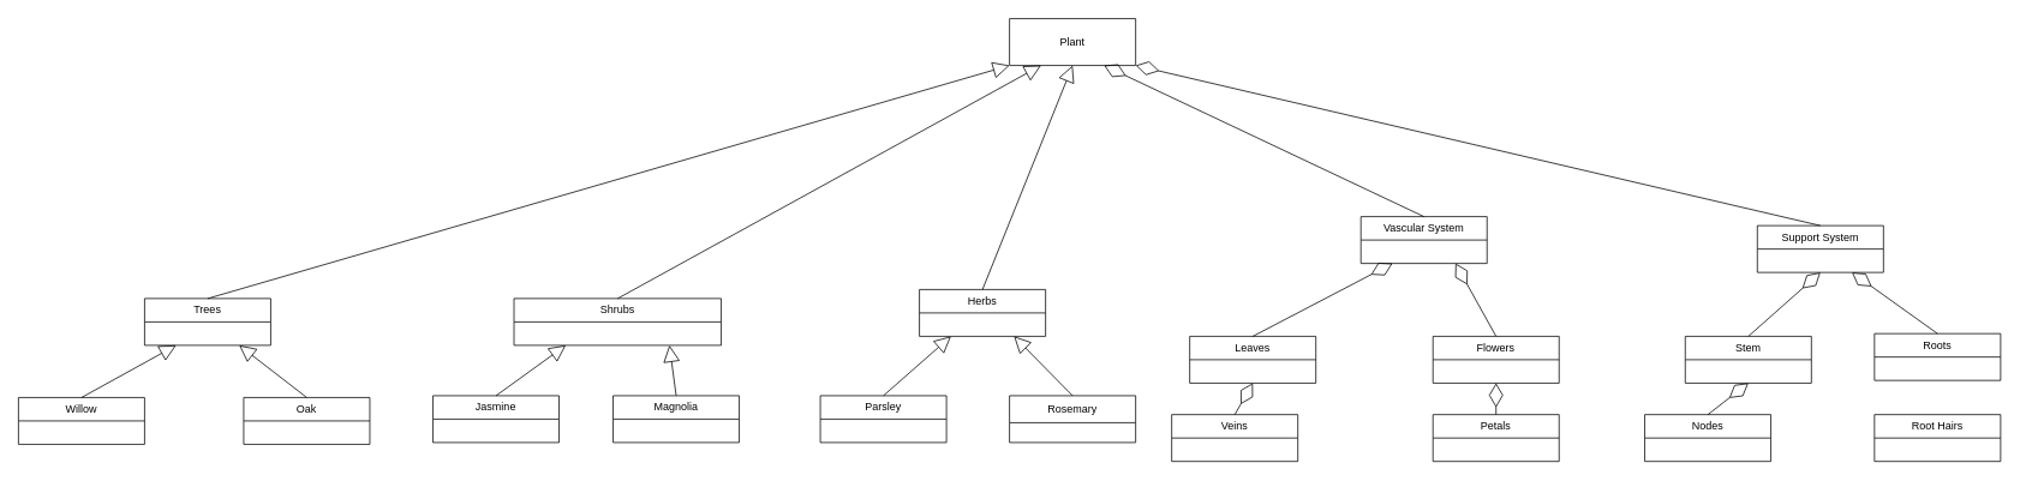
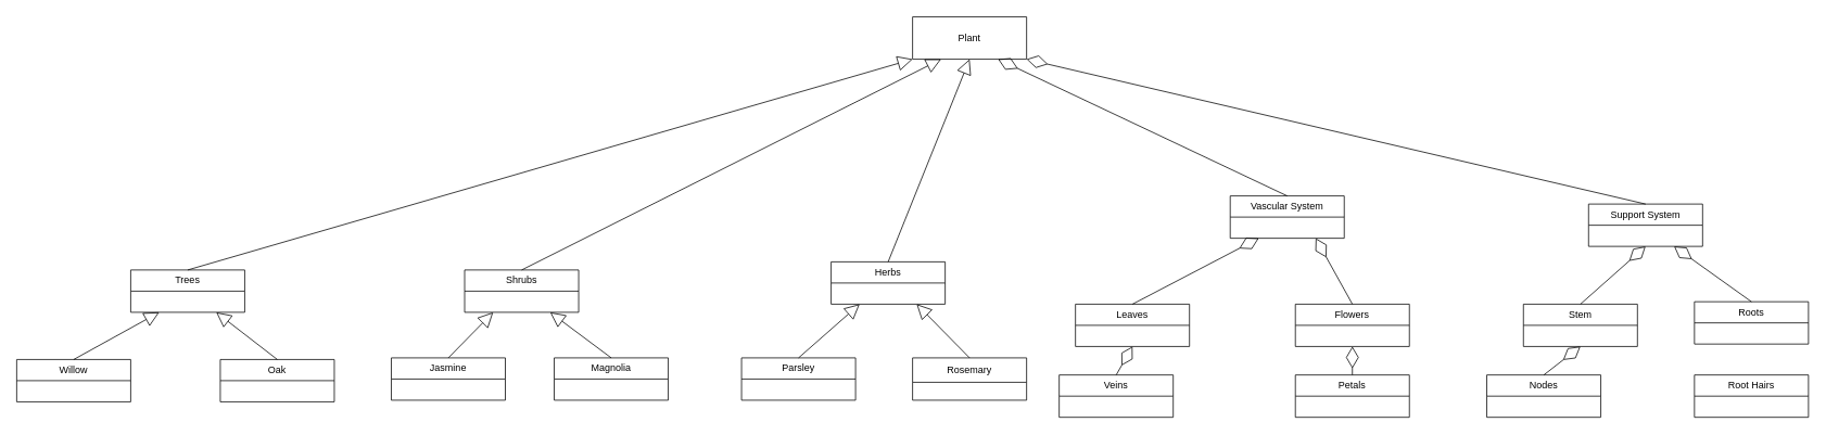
  <mxCell id="0" />
  <mxCell id="1" parent="0" />
  <mxCell id="2" value="Plant" style="swimlane;fontStyle=0;childLayout=stackLayout;horizontal=1;startSize=52;fillColor=none;horizontalStack=0;resizeParent=1;resizeParentMax=0;resizeLast=0;collapsible=1;marginBottom=0;whiteSpace=wrap;html=1;" vertex="1" parent="1"><mxGeometry x="1120" y="20" width="140" height="52" as="geometry" /></mxCell>
  <mxCell id="3" value="Trees" style="swimlane;fontStyle=0;childLayout=stackLayout;horizontal=1;startSize=26;fillColor=none;horizontalStack=0;resizeParent=1;resizeParentMax=0;resizeLast=0;collapsible=1;marginBottom=0;whiteSpace=wrap;html=1;" vertex="1" parent="1"><mxGeometry x="160" y="331" width="140" height="52" as="geometry" /></mxCell>
  <mxCell id="4" value="Willow" style="swimlane;fontStyle=0;childLayout=stackLayout;horizontal=1;startSize=26;fillColor=none;horizontalStack=0;resizeParent=1;resizeParentMax=0;resizeLast=0;collapsible=1;marginBottom=0;whiteSpace=wrap;html=1;" vertex="1" parent="1"><mxGeometry x="20" y="441" width="140" height="52" as="geometry" /></mxCell>
  <mxCell id="5" value="Herbs" style="swimlane;fontStyle=0;childLayout=stackLayout;horizontal=1;startSize=26;fillColor=none;horizontalStack=0;resizeParent=1;resizeParentMax=0;resizeLast=0;collapsible=1;marginBottom=0;whiteSpace=wrap;html=1;" vertex="1" parent="1"><mxGeometry x="1020" y="321" width="140" height="52" as="geometry" /></mxCell>
- <mxCell id="6" value="Shrubs" style="swimlane;fontStyle=0;childLayout=stackLayout;horizontal=1;startSize=26;fillColor=none;horizontalStack=0;resizeParent=1;resizeParentMax=0;resizeLast=0;collapsible=1;marginBottom=0;whiteSpace=wrap;html=1;" vertex="1" parent="1"><mxGeometry x="570" y="331" width="230" height="52" as="geometry" /></mxCell>
+ <mxCell id="6" value="Shrubs" style="swimlane;fontStyle=0;childLayout=stackLayout;horizontal=1;startSize=26;fillColor=none;horizontalStack=0;resizeParent=1;resizeParentMax=0;resizeLast=0;collapsible=1;marginBottom=0;whiteSpace=wrap;html=1;" vertex="1" parent="1"><mxGeometry x="570" y="331" width="140" height="52" as="geometry" /></mxCell>
  <mxCell id="7" value="Jasmine" style="swimlane;fontStyle=0;childLayout=stackLayout;horizontal=1;startSize=26;fillColor=none;horizontalStack=0;resizeParent=1;resizeParentMax=0;resizeLast=0;collapsible=1;marginBottom=0;whiteSpace=wrap;html=1;" vertex="1" parent="1"><mxGeometry x="480" y="439" width="140" height="52" as="geometry" /></mxCell>
  <mxCell id="8" value="Parsley" style="swimlane;fontStyle=0;childLayout=stackLayout;horizontal=1;startSize=26;fillColor=none;horizontalStack=0;resizeParent=1;resizeParentMax=0;resizeLast=0;collapsible=1;marginBottom=0;whiteSpace=wrap;html=1;" vertex="1" parent="1"><mxGeometry x="910" y="439" width="140" height="52" as="geometry" /></mxCell>
  <mxCell id="9" value="Rosemary" style="swimlane;fontStyle=0;childLayout=stackLayout;horizontal=1;startSize=30;fillColor=none;horizontalStack=0;resizeParent=1;resizeParentMax=0;resizeLast=0;collapsible=1;marginBottom=0;whiteSpace=wrap;html=1;" vertex="1" parent="1"><mxGeometry x="1120" y="439" width="140" height="52" as="geometry" /></mxCell>
  <mxCell id="10" value="Oak" style="swimlane;fontStyle=0;childLayout=stackLayout;horizontal=1;startSize=26;fillColor=none;horizontalStack=0;resizeParent=1;resizeParentMax=0;resizeLast=0;collapsible=1;marginBottom=0;whiteSpace=wrap;html=1;" vertex="1" parent="1"><mxGeometry x="270" y="441" width="140" height="52" as="geometry" /></mxCell>
  <mxCell id="11" value="Magnolia" style="swimlane;fontStyle=0;childLayout=stackLayout;horizontal=1;startSize=26;fillColor=none;horizontalStack=0;resizeParent=1;resizeParentMax=0;resizeLast=0;collapsible=1;marginBottom=0;whiteSpace=wrap;html=1;" vertex="1" parent="1"><mxGeometry x="680" y="439" width="140" height="52" as="geometry" /></mxCell>
  <mxCell id="12" value="" style="endArrow=block;endSize=16;endFill=0;html=1;rounded=0;entryX=0.25;entryY=1;entryDx=0;entryDy=0;exitX=0.5;exitY=0;exitDx=0;exitDy=0;" edge="1" parent="1" source="4" target="3"><mxGeometry width="160" relative="1" as="geometry"><mxPoint x="70" y="601" as="sourcePoint" /><mxPoint x="230" y="601" as="targetPoint" /></mxGeometry></mxCell>
  <mxCell id="13" value="" style="endArrow=block;endSize=16;endFill=0;html=1;rounded=0;entryX=0.75;entryY=1;entryDx=0;entryDy=0;exitX=0.5;exitY=0;exitDx=0;exitDy=0;" edge="1" parent="1" source="10" target="3"><mxGeometry width="160" relative="1" as="geometry"><mxPoint x="210" y="611" as="sourcePoint" /><mxPoint x="350" y="553" as="targetPoint" /></mxGeometry></mxCell>
  <mxCell id="14" value="" style="endArrow=block;endSize=16;endFill=0;html=1;rounded=0;entryX=0.25;entryY=1;entryDx=0;entryDy=0;exitX=0.5;exitY=0;exitDx=0;exitDy=0;" edge="1" parent="1" source="7" target="6"><mxGeometry width="160" relative="1" as="geometry"><mxPoint x="400" y="341" as="sourcePoint" /><mxPoint x="540" y="283" as="targetPoint" /></mxGeometry></mxCell>
  <mxCell id="15" value="" style="endArrow=block;endSize=16;endFill=0;html=1;rounded=0;entryX=0.75;entryY=1;entryDx=0;entryDy=0;exitX=0.5;exitY=0;exitDx=0;exitDy=0;" edge="1" parent="1" source="11" target="6"><mxGeometry width="160" relative="1" as="geometry"><mxPoint x="740" y="381" as="sourcePoint" /><mxPoint x="880" y="323" as="targetPoint" /></mxGeometry></mxCell>
  <mxCell id="16" value="" style="endArrow=block;endSize=16;endFill=0;html=1;rounded=0;entryX=0;entryY=1;entryDx=0;entryDy=0;exitX=0.5;exitY=0;exitDx=0;exitDy=0;" edge="1" parent="1" source="3" target="2"><mxGeometry width="160" relative="1" as="geometry"><mxPoint x="420" y="420" as="sourcePoint" /><mxPoint x="560" y="362" as="targetPoint" /></mxGeometry></mxCell>
  <mxCell id="17" value="" style="endArrow=block;endSize=16;endFill=0;html=1;rounded=0;entryX=0.25;entryY=1;entryDx=0;entryDy=0;exitX=0.5;exitY=0;exitDx=0;exitDy=0;" edge="1" parent="1" source="6" target="2"><mxGeometry width="160" relative="1" as="geometry"><mxPoint x="590" y="430" as="sourcePoint" /><mxPoint x="730" y="372" as="targetPoint" /></mxGeometry></mxCell>
  <mxCell id="18" value="" style="endArrow=block;endSize=16;endFill=0;html=1;rounded=0;entryX=0.5;entryY=1;entryDx=0;entryDy=0;exitX=0.5;exitY=0;exitDx=0;exitDy=0;" edge="1" parent="1" source="5" target="2"><mxGeometry width="160" relative="1" as="geometry"><mxPoint x="720" y="420" as="sourcePoint" /><mxPoint x="860" y="362" as="targetPoint" /></mxGeometry></mxCell>
  <mxCell id="19" value="" style="endArrow=block;endSize=16;endFill=0;html=1;rounded=0;exitX=0.5;exitY=0;exitDx=0;exitDy=0;entryX=0.25;entryY=1;entryDx=0;entryDy=0;" edge="1" parent="1" source="8" target="5"><mxGeometry width="160" relative="1" as="geometry"><mxPoint x="950" y="391" as="sourcePoint" /><mxPoint x="1040" y="391" as="targetPoint" /></mxGeometry></mxCell>
  <mxCell id="20" value="" style="endArrow=block;endSize=16;endFill=0;html=1;rounded=0;entryX=0.75;entryY=1;entryDx=0;entryDy=0;exitX=0.5;exitY=0;exitDx=0;exitDy=0;" edge="1" parent="1" source="9" target="5"><mxGeometry width="160" relative="1" as="geometry"><mxPoint x="1140" y="401" as="sourcePoint" /><mxPoint x="1280" y="343" as="targetPoint" /></mxGeometry></mxCell>
  <mxCell id="21" value="Vascular System" style="swimlane;fontStyle=0;childLayout=stackLayout;horizontal=1;startSize=26;fillColor=none;horizontalStack=0;resizeParent=1;resizeParentMax=0;resizeLast=0;collapsible=1;marginBottom=0;whiteSpace=wrap;html=1;" vertex="1" parent="1"><mxGeometry x="1510" y="240" width="140" height="52" as="geometry" /></mxCell>
  <mxCell id="22" value="Leaves" style="swimlane;fontStyle=0;childLayout=stackLayout;horizontal=1;startSize=26;fillColor=none;horizontalStack=0;resizeParent=1;resizeParentMax=0;resizeLast=0;collapsible=1;marginBottom=0;whiteSpace=wrap;html=1;" vertex="1" parent="1"><mxGeometry x="1320" y="373" width="140" height="52" as="geometry" /></mxCell>
  <mxCell id="23" value="Flowers" style="swimlane;fontStyle=0;childLayout=stackLayout;horizontal=1;startSize=26;fillColor=none;horizontalStack=0;resizeParent=1;resizeParentMax=0;resizeLast=0;collapsible=1;marginBottom=0;whiteSpace=wrap;html=1;" vertex="1" parent="1"><mxGeometry x="1590" y="373" width="140" height="52" as="geometry" /></mxCell>
  <mxCell id="24" value="Support System" style="swimlane;fontStyle=0;childLayout=stackLayout;horizontal=1;startSize=26;fillColor=none;horizontalStack=0;resizeParent=1;resizeParentMax=0;resizeLast=0;collapsible=1;marginBottom=0;whiteSpace=wrap;html=1;" vertex="1" parent="1"><mxGeometry x="1950" y="250" width="140" height="52" as="geometry" /></mxCell>
  <mxCell id="25" value="Stem" style="swimlane;fontStyle=0;childLayout=stackLayout;horizontal=1;startSize=26;fillColor=none;horizontalStack=0;resizeParent=1;resizeParentMax=0;resizeLast=0;collapsible=1;marginBottom=0;whiteSpace=wrap;html=1;" vertex="1" parent="1"><mxGeometry x="1870" y="373" width="140" height="52" as="geometry" /></mxCell>
  <mxCell id="26" value="" style="endArrow=diamondThin;endFill=0;endSize=24;html=1;rounded=0;exitX=0.5;exitY=0;exitDx=0;exitDy=0;entryX=0.75;entryY=1;entryDx=0;entryDy=0;" edge="1" parent="1" source="21" target="2"><mxGeometry width="160" relative="1" as="geometry"><mxPoint x="1440.98" y="350" as="sourcePoint" /><mxPoint x="1320" y="272" as="targetPoint" /></mxGeometry></mxCell>
  <mxCell id="27" value="" style="endArrow=diamondThin;endFill=0;endSize=24;html=1;rounded=0;exitX=0.5;exitY=0;exitDx=0;exitDy=0;entryX=0.25;entryY=1;entryDx=0;entryDy=0;" edge="1" parent="1" source="22" target="21"><mxGeometry width="160" relative="1" as="geometry"><mxPoint x="1710" y="400" as="sourcePoint" /><mxPoint x="1870" y="400" as="targetPoint" /></mxGeometry></mxCell>
  <mxCell id="28" value="" style="endArrow=diamondThin;endFill=0;endSize=24;html=1;rounded=0;exitX=0.5;exitY=0;exitDx=0;exitDy=0;entryX=0.75;entryY=1;entryDx=0;entryDy=0;" edge="1" parent="1" source="23" target="21"><mxGeometry width="160" relative="1" as="geometry"><mxPoint x="1440" y="360" as="sourcePoint" /><mxPoint x="1620" y="300" as="targetPoint" /></mxGeometry></mxCell>
  <mxCell id="29" value="" style="endArrow=diamondThin;endFill=0;endSize=24;html=1;rounded=0;exitX=0.5;exitY=0;exitDx=0;exitDy=0;entryX=0.5;entryY=1;entryDx=0;entryDy=0;" edge="1" parent="1" source="25" target="24"><mxGeometry width="160" relative="1" as="geometry"><mxPoint x="1740" y="300" as="sourcePoint" /><mxPoint x="1835" y="262" as="targetPoint" /></mxGeometry></mxCell>
  <mxCell id="30" value="" style="endArrow=diamondThin;endFill=0;endSize=24;html=1;rounded=0;exitX=0.5;exitY=0;exitDx=0;exitDy=0;entryX=1;entryY=1;entryDx=0;entryDy=0;" edge="1" parent="1" source="24" target="2"><mxGeometry width="160" relative="1" as="geometry"><mxPoint x="1820" y="290" as="sourcePoint" /><mxPoint x="1830" y="272" as="targetPoint" /><Array as="points" /></mxGeometry></mxCell>
  <mxCell id="31" value="Roots" style="swimlane;fontStyle=0;childLayout=stackLayout;horizontal=1;startSize=26;fillColor=none;horizontalStack=0;resizeParent=1;resizeParentMax=0;resizeLast=0;collapsible=1;marginBottom=0;whiteSpace=wrap;html=1;" vertex="1" parent="1"><mxGeometry x="2080" y="370" width="140" height="52" as="geometry" /></mxCell>
  <mxCell id="32" value="" style="endArrow=diamondThin;endFill=0;endSize=24;html=1;rounded=0;exitX=0.5;exitY=0;exitDx=0;exitDy=0;entryX=0.75;entryY=1;entryDx=0;entryDy=0;" edge="1" parent="1" source="31" target="24"><mxGeometry width="160" relative="1" as="geometry"><mxPoint x="2010" y="280" as="sourcePoint" /><mxPoint x="2050" y="192" as="targetPoint" /></mxGeometry></mxCell>
  <mxCell id="33" value="Root Hairs" style="swimlane;fontStyle=0;childLayout=stackLayout;horizontal=1;startSize=26;fillColor=none;horizontalStack=0;resizeParent=1;resizeParentMax=0;resizeLast=0;collapsible=1;marginBottom=0;whiteSpace=wrap;html=1;" vertex="1" parent="1"><mxGeometry x="2080" y="460" width="140" height="52" as="geometry" /></mxCell>
  <mxCell id="34" value="Veins" style="swimlane;fontStyle=0;childLayout=stackLayout;horizontal=1;startSize=26;fillColor=none;horizontalStack=0;resizeParent=1;resizeParentMax=0;resizeLast=0;collapsible=1;marginBottom=0;whiteSpace=wrap;html=1;" vertex="1" parent="1"><mxGeometry x="1300" y="460" width="140" height="52" as="geometry" /></mxCell>
  <mxCell id="35" value="Petals" style="swimlane;fontStyle=0;childLayout=stackLayout;horizontal=1;startSize=26;fillColor=none;horizontalStack=0;resizeParent=1;resizeParentMax=0;resizeLast=0;collapsible=1;marginBottom=0;whiteSpace=wrap;html=1;" vertex="1" parent="1"><mxGeometry x="1590" y="460" width="140" height="52" as="geometry" /></mxCell>
  <mxCell id="36" value="Nodes" style="swimlane;fontStyle=0;childLayout=stackLayout;horizontal=1;startSize=26;fillColor=none;horizontalStack=0;resizeParent=1;resizeParentMax=0;resizeLast=0;collapsible=1;marginBottom=0;whiteSpace=wrap;html=1;" vertex="1" parent="1"><mxGeometry x="1825" y="460" width="140" height="52" as="geometry" /></mxCell>
  <mxCell id="37" value="" style="endArrow=diamondThin;endFill=0;endSize=24;html=1;rounded=0;exitX=0.5;exitY=0;exitDx=0;exitDy=0;entryX=0.5;entryY=1;entryDx=0;entryDy=0;" edge="1" parent="1" source="34" target="22"><mxGeometry width="160" relative="1" as="geometry"><mxPoint x="1500" y="430" as="sourcePoint" /><mxPoint x="1655" y="349" as="targetPoint" /></mxGeometry></mxCell>
  <mxCell id="38" value="" style="endArrow=diamondThin;endFill=0;endSize=24;html=1;rounded=0;entryX=0.5;entryY=1;entryDx=0;entryDy=0;exitX=0.5;exitY=0;exitDx=0;exitDy=0;" edge="1" parent="1" source="35" target="23"><mxGeometry width="160" relative="1" as="geometry"><mxPoint x="1650" y="460" as="sourcePoint" /><mxPoint x="1695" y="449" as="targetPoint" /></mxGeometry></mxCell>
  <mxCell id="39" value="" style="endArrow=diamondThin;endFill=0;endSize=24;html=1;rounded=0;exitX=0.5;exitY=0;exitDx=0;exitDy=0;entryX=0.5;entryY=1;entryDx=0;entryDy=0;" edge="1" parent="1" source="36" target="25"><mxGeometry width="160" relative="1" as="geometry"><mxPoint x="1970" y="590" as="sourcePoint" /><mxPoint x="2125" y="509" as="targetPoint" /></mxGeometry></mxCell>
